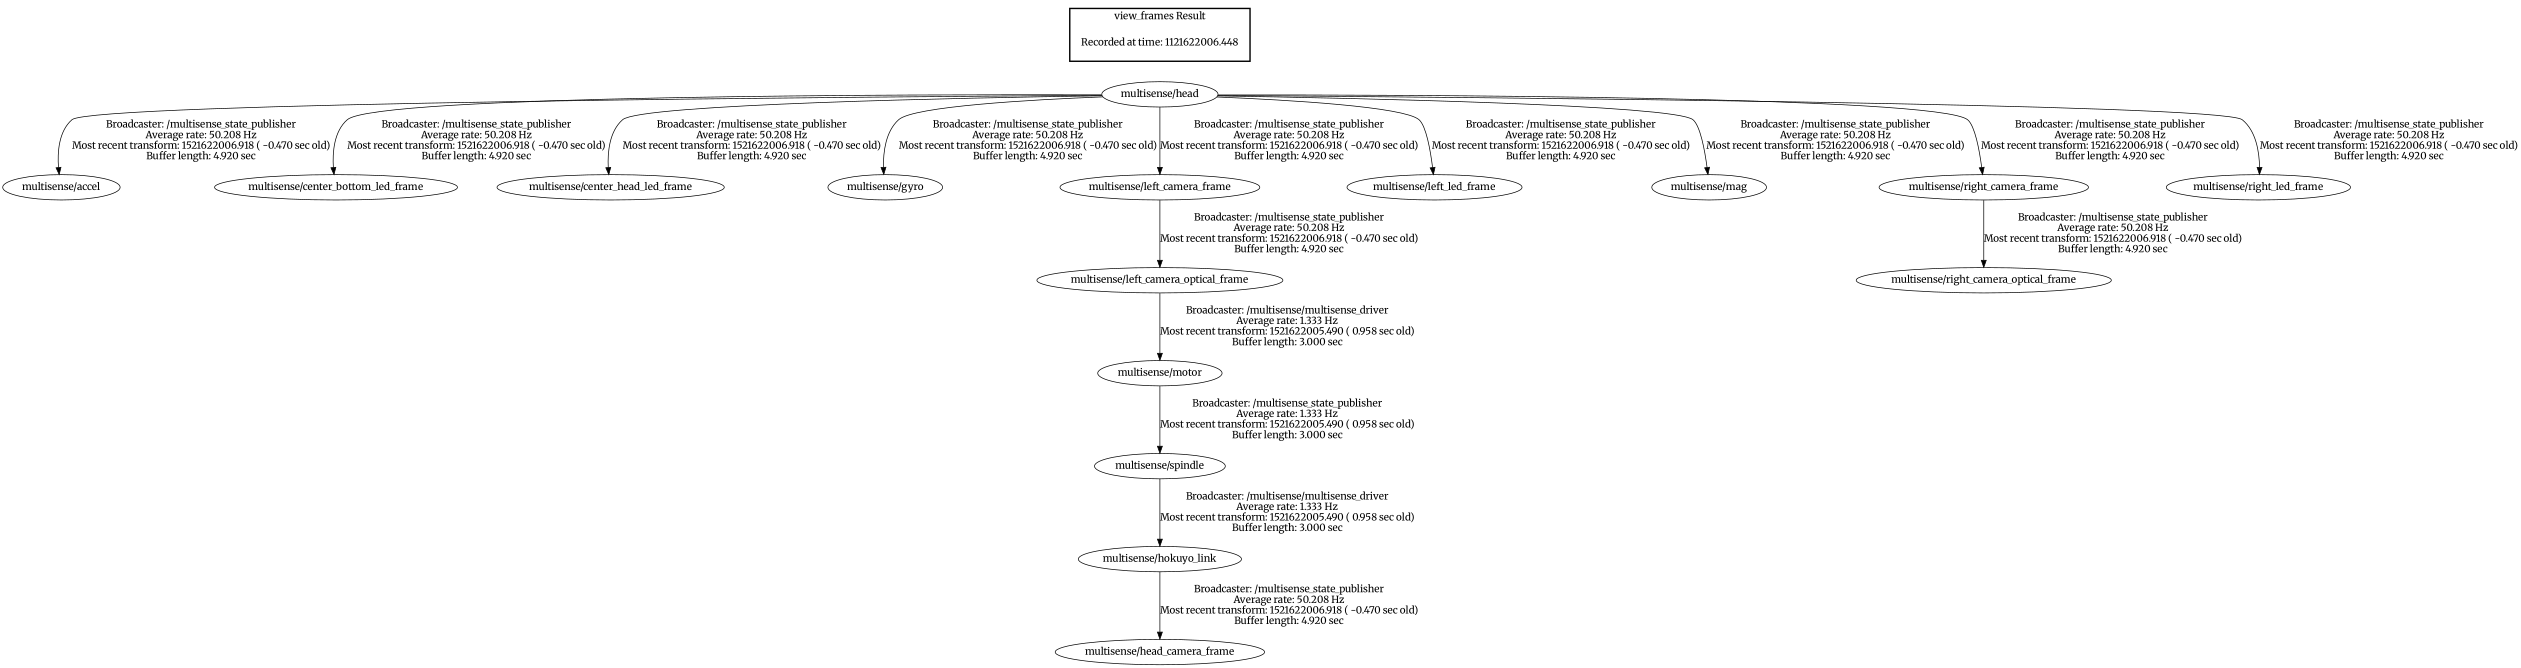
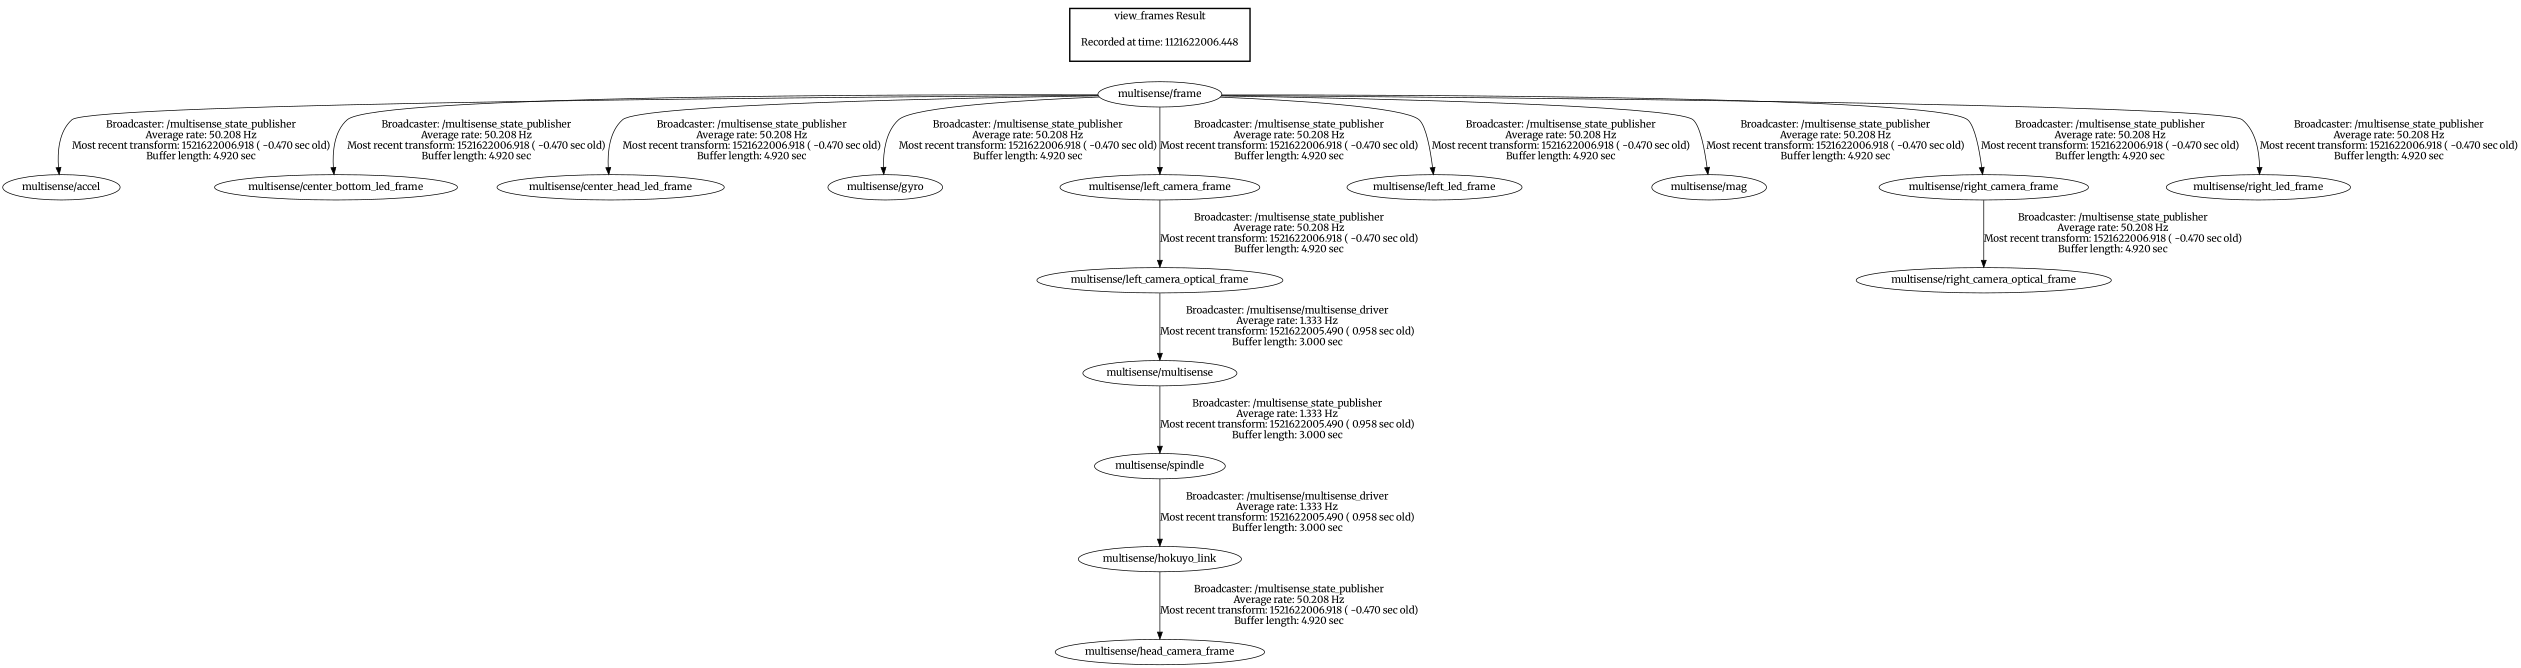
  digraph {
    fontname=Merriweather
    node [fontname=Merriweather]
    edge [fontname=Merriweather]
    n1 [label="Recorded at time: 1121622006.448" shape=plaintext]
-   "multisense/head"
+   "multisense/head" [label="multisense/frame"]
    "multisense/accel"
    "multisense/center_bottom_led_frame"
    n5 [label="multisense/center_head_led_frame"]
    "multisense/gyro"
    "multisense/left_camera_frame"
    "multisense/left_led_frame"
    "multisense/mag"
    "multisense/right_camera_frame"
    "multisense/right_led_frame"
    "multisense/left_camera_optical_frame"
    "multisense/right_camera_optical_frame"
    n14 [label="multisense/head_camera_frame"]
    "multisense/hokuyo_link"
    "multisense/spindle"
-   "multisense/motor"
+   "multisense/motor" [label="multisense/multisense"]
    subgraph cluster_1 {
      color=black
      label="view_frames Result"
      style=bold
      n1
    }
    n1 -> "multisense/head" [style=invis]
    "multisense/head" -> "multisense/accel" [label="Broadcaster: /multisense_state_publisher\nAverage rate: 50.208 Hz\nMost recent transform: 1521622006.918 ( -0.470 sec old)\nBuffer length: 4.920 sec\n"]
    "multisense/head" -> "multisense/center_bottom_led_frame" [label="Broadcaster: /multisense_state_publisher\nAverage rate: 50.208 Hz\nMost recent transform: 1521622006.918 ( -0.470 sec old)\nBuffer length: 4.920 sec\n"]
    "multisense/head" -> n5 [label="Broadcaster: /multisense_state_publisher\nAverage rate: 50.208 Hz\nMost recent transform: 1521622006.918 ( -0.470 sec old)\nBuffer length: 4.920 sec\n"]
    "multisense/head" -> "multisense/gyro" [label="Broadcaster: /multisense_state_publisher\nAverage rate: 50.208 Hz\nMost recent transform: 1521622006.918 ( -0.470 sec old)\nBuffer length: 4.920 sec\n"]
    "multisense/head" -> "multisense/left_camera_frame" [label="Broadcaster: /multisense_state_publisher\nAverage rate: 50.208 Hz\nMost recent transform: 1521622006.918 ( -0.470 sec old)\nBuffer length: 4.920 sec\n"]
    "multisense/head" -> "multisense/left_led_frame" [label="Broadcaster: /multisense_state_publisher\nAverage rate: 50.208 Hz\nMost recent transform: 1521622006.918 ( -0.470 sec old)\nBuffer length: 4.920 sec\n"]
    "multisense/head" -> "multisense/mag" [label="Broadcaster: /multisense_state_publisher\nAverage rate: 50.208 Hz\nMost recent transform: 1521622006.918 ( -0.470 sec old)\nBuffer length: 4.920 sec\n"]
    "multisense/head" -> "multisense/right_camera_frame" [label="Broadcaster: /multisense_state_publisher\nAverage rate: 50.208 Hz\nMost recent transform: 1521622006.918 ( -0.470 sec old)\nBuffer length: 4.920 sec\n"]
    "multisense/head" -> "multisense/right_led_frame" [label="Broadcaster: /multisense_state_publisher\nAverage rate: 50.208 Hz\nMost recent transform: 1521622006.918 ( -0.470 sec old)\nBuffer length: 4.920 sec\n"]
    "multisense/left_camera_frame" -> "multisense/left_camera_optical_frame" [label="Broadcaster: /multisense_state_publisher\nAverage rate: 50.208 Hz\nMost recent transform: 1521622006.918 ( -0.470 sec old)\nBuffer length: 4.920 sec\n"]
    "multisense/right_camera_frame" -> "multisense/right_camera_optical_frame" [label="Broadcaster: /multisense_state_publisher\nAverage rate: 50.208 Hz\nMost recent transform: 1521622006.918 ( -0.470 sec old)\nBuffer length: 4.920 sec\n"]
    "multisense/left_camera_optical_frame" -> "multisense/motor" [label="Broadcaster: /multisense/multisense_driver\nAverage rate: 1.333 Hz\nMost recent transform: 1521622005.490 ( 0.958 sec old)\nBuffer length: 3.000 sec\n"]
    "multisense/hokuyo_link" -> n14 [label="Broadcaster: /multisense_state_publisher\nAverage rate: 50.208 Hz\nMost recent transform: 1521622006.918 ( -0.470 sec old)\nBuffer length: 4.920 sec\n"]
    "multisense/spindle" -> "multisense/hokuyo_link" [label="Broadcaster: /multisense/multisense_driver\nAverage rate: 1.333 Hz\nMost recent transform: 1521622005.490 ( 0.958 sec old)\nBuffer length: 3.000 sec\n"]
    "multisense/motor" -> "multisense/spindle" [label="Broadcaster: /multisense_state_publisher\nAverage rate: 1.333 Hz\nMost recent transform: 1521622005.490 ( 0.958 sec old)\nBuffer length: 3.000 sec\n"]
  }
